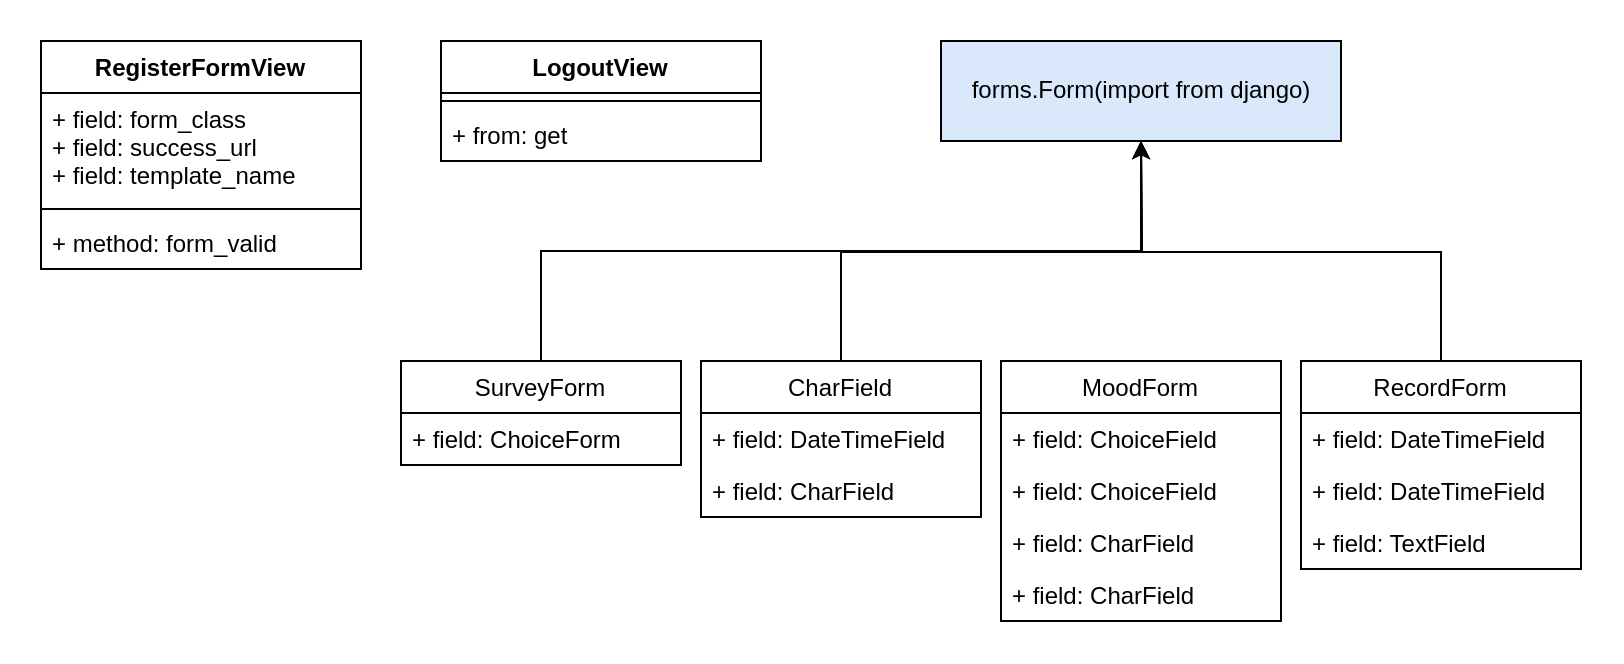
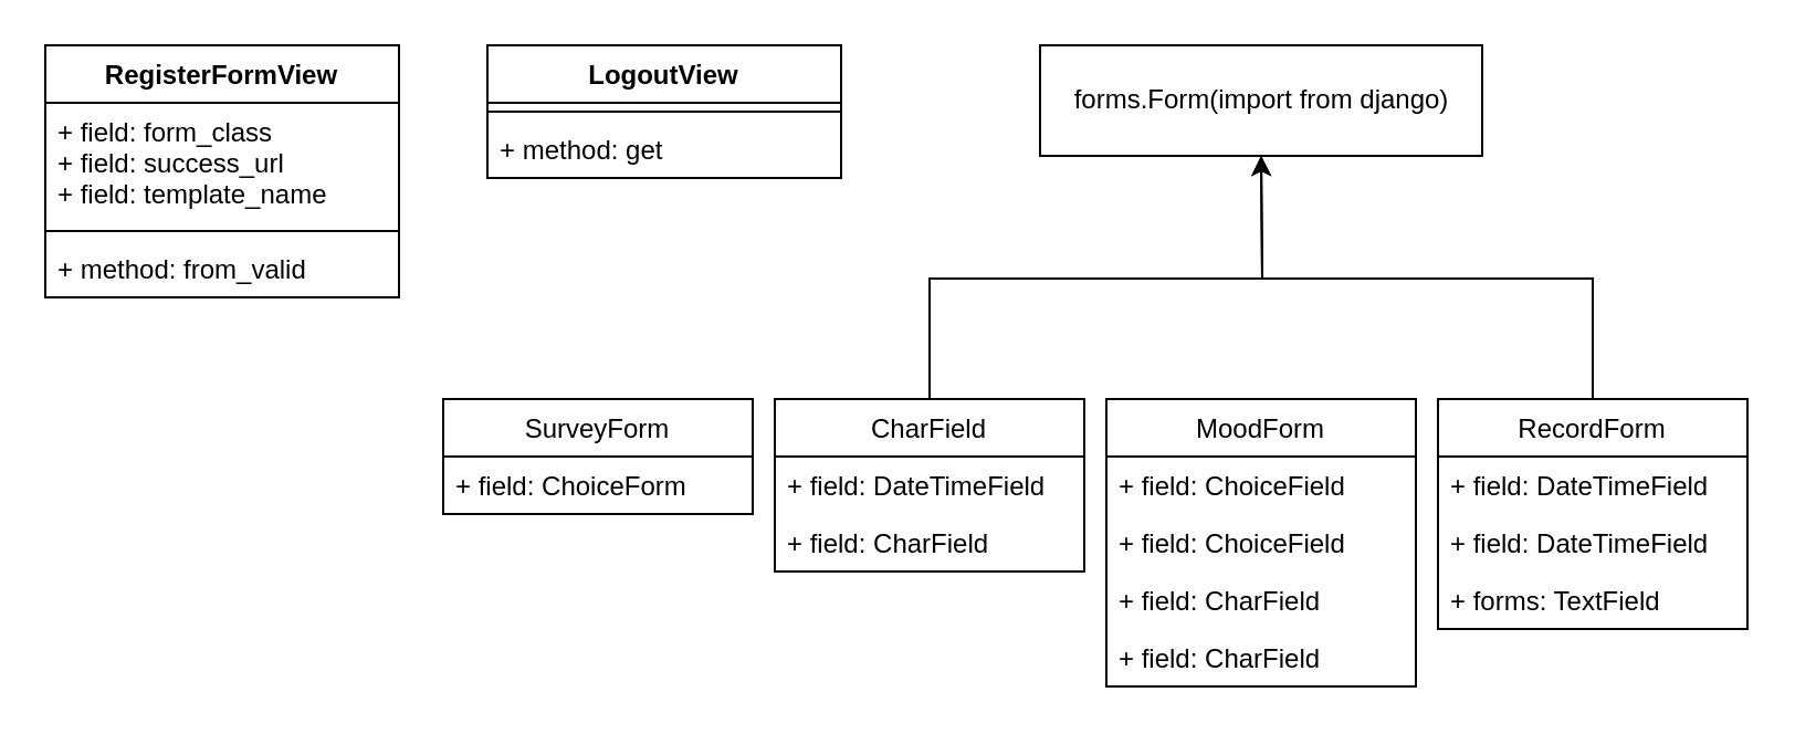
  <mxCell id="0" />
  <mxCell id="1" parent="0" />
  <mxCell id="2" value="LogoutView" style="swimlane;fontStyle=1;align=center;verticalAlign=top;childLayout=stackLayout;horizontal=1;startSize=26;horizontalStack=0;resizeParent=1;resizeParentMax=0;resizeLast=0;collapsible=1;marginBottom=0;" vertex="1" parent="1"><mxGeometry x="220" y="20" width="160" height="60" as="geometry" /></mxCell>
  <mxCell id="3" value="" style="line;strokeWidth=1;fillColor=none;align=left;verticalAlign=middle;spacingTop=-1;spacingLeft=3;spacingRight=3;rotatable=0;labelPosition=right;points=[];portConstraint=eastwest;" vertex="1" parent="2"><mxGeometry y="26" width="160" height="8" as="geometry" /></mxCell>
- <mxCell id="4" value="+ from: get" style="text;strokeColor=none;fillColor=none;align=left;verticalAlign=top;spacingLeft=4;spacingRight=4;overflow=hidden;rotatable=0;points=[[0,0.5],[1,0.5]];portConstraint=eastwest;" vertex="1" parent="2"><mxGeometry y="34" width="160" height="26" as="geometry" /></mxCell>
+ <mxCell id="4" value="+ method: get" style="text;strokeColor=none;fillColor=none;align=left;verticalAlign=top;spacingLeft=4;spacingRight=4;overflow=hidden;rotatable=0;points=[[0,0.5],[1,0.5]];portConstraint=eastwest;" vertex="1" parent="2"><mxGeometry y="34" width="160" height="26" as="geometry" /></mxCell>
  <mxCell id="5" value="RegisterFormView" style="swimlane;fontStyle=1;align=center;verticalAlign=top;childLayout=stackLayout;horizontal=1;startSize=26;horizontalStack=0;resizeParent=1;resizeParentMax=0;resizeLast=0;collapsible=1;marginBottom=0;" vertex="1" parent="1"><mxGeometry x="20" y="20" width="160" height="114" as="geometry" /></mxCell>
  <mxCell id="6" value="+ field: form_class&#10;+ field: success_url&#10;+ field: template_name" style="text;strokeColor=none;fillColor=none;align=left;verticalAlign=top;spacingLeft=4;spacingRight=4;overflow=hidden;rotatable=0;points=[[0,0.5],[1,0.5]];portConstraint=eastwest;" vertex="1" parent="5"><mxGeometry y="26" width="160" height="54" as="geometry" /></mxCell>
  <mxCell id="7" value="" style="line;strokeWidth=1;fillColor=none;align=left;verticalAlign=middle;spacingTop=-1;spacingLeft=3;spacingRight=3;rotatable=0;labelPosition=right;points=[];portConstraint=eastwest;" vertex="1" parent="5"><mxGeometry y="80" width="160" height="8" as="geometry" /></mxCell>
- <mxCell id="8" value="+ method: form_valid" style="text;strokeColor=none;fillColor=none;align=left;verticalAlign=top;spacingLeft=4;spacingRight=4;overflow=hidden;rotatable=0;points=[[0,0.5],[1,0.5]];portConstraint=eastwest;" vertex="1" parent="5"><mxGeometry y="88" width="160" height="26" as="geometry" /></mxCell>
- <mxCell id="9" value="forms.Form(import from django)" style="html=1;fillColor=#dae8fc;" vertex="1" parent="1"><mxGeometry x="470" y="20" width="200" height="50" as="geometry" /></mxCell>
+ <mxCell id="8" value="+ method: from_valid" style="text;strokeColor=none;fillColor=none;align=left;verticalAlign=top;spacingLeft=4;spacingRight=4;overflow=hidden;rotatable=0;points=[[0,0.5],[1,0.5]];portConstraint=eastwest;" vertex="1" parent="5"><mxGeometry y="88" width="160" height="26" as="geometry" /></mxCell>
+ <mxCell id="9" value="forms.Form(import from django)" style="html=1;" vertex="1" parent="1"><mxGeometry x="470" y="20" width="200" height="50" as="geometry" /></mxCell>
  <mxCell id="10" style="edgeStyle=orthogonalEdgeStyle;rounded=0;orthogonalLoop=1;jettySize=auto;html=1;exitX=0.5;exitY=0;exitDx=0;exitDy=0;" edge="1" parent="1" source="11"><mxGeometry relative="1" as="geometry"><mxPoint x="570" y="70" as="targetPoint" /></mxGeometry></mxCell>
  <mxCell id="11" value="RecordForm" style="swimlane;fontStyle=0;childLayout=stackLayout;horizontal=1;startSize=26;fillColor=none;horizontalStack=0;resizeParent=1;resizeParentMax=0;resizeLast=0;collapsible=1;marginBottom=0;" vertex="1" parent="1"><mxGeometry x="650" y="180" width="140" height="104" as="geometry" /></mxCell>
  <mxCell id="12" value="+ field: DateTimeField" style="text;strokeColor=none;fillColor=none;align=left;verticalAlign=top;spacingLeft=4;spacingRight=4;overflow=hidden;rotatable=0;points=[[0,0.5],[1,0.5]];portConstraint=eastwest;" vertex="1" parent="11"><mxGeometry y="26" width="140" height="26" as="geometry" /></mxCell>
  <mxCell id="13" value="+ field: DateTimeField" style="text;strokeColor=none;fillColor=none;align=left;verticalAlign=top;spacingLeft=4;spacingRight=4;overflow=hidden;rotatable=0;points=[[0,0.5],[1,0.5]];portConstraint=eastwest;" vertex="1" parent="11"><mxGeometry y="52" width="140" height="26" as="geometry" /></mxCell>
- <mxCell id="14" value="+ field: TextField" style="text;strokeColor=none;fillColor=none;align=left;verticalAlign=top;spacingLeft=4;spacingRight=4;overflow=hidden;rotatable=0;points=[[0,0.5],[1,0.5]];portConstraint=eastwest;" vertex="1" parent="11"><mxGeometry y="78" width="140" height="26" as="geometry" /></mxCell>
+ <mxCell id="14" value="+ forms: TextField" style="text;strokeColor=none;fillColor=none;align=left;verticalAlign=top;spacingLeft=4;spacingRight=4;overflow=hidden;rotatable=0;points=[[0,0.5],[1,0.5]];portConstraint=eastwest;" vertex="1" parent="11"><mxGeometry y="78" width="140" height="26" as="geometry" /></mxCell>
  <mxCell id="15" value="MoodForm" style="swimlane;fontStyle=0;childLayout=stackLayout;horizontal=1;startSize=26;fillColor=none;horizontalStack=0;resizeParent=1;resizeParentMax=0;resizeLast=0;collapsible=1;marginBottom=0;" vertex="1" parent="1"><mxGeometry x="500" y="180" width="140" height="130" as="geometry" /></mxCell>
  <mxCell id="16" value="+ field: ChoiceField" style="text;strokeColor=none;fillColor=none;align=left;verticalAlign=top;spacingLeft=4;spacingRight=4;overflow=hidden;rotatable=0;points=[[0,0.5],[1,0.5]];portConstraint=eastwest;" vertex="1" parent="15"><mxGeometry y="26" width="140" height="26" as="geometry" /></mxCell>
  <mxCell id="17" value="+ field: ChoiceField" style="text;strokeColor=none;fillColor=none;align=left;verticalAlign=top;spacingLeft=4;spacingRight=4;overflow=hidden;rotatable=0;points=[[0,0.5],[1,0.5]];portConstraint=eastwest;" vertex="1" parent="15"><mxGeometry y="52" width="140" height="26" as="geometry" /></mxCell>
  <mxCell id="18" value="+ field: CharField" style="text;strokeColor=none;fillColor=none;align=left;verticalAlign=top;spacingLeft=4;spacingRight=4;overflow=hidden;rotatable=0;points=[[0,0.5],[1,0.5]];portConstraint=eastwest;" vertex="1" parent="15"><mxGeometry y="78" width="140" height="26" as="geometry" /></mxCell>
  <mxCell id="19" value="+ field: CharField" style="text;strokeColor=none;fillColor=none;align=left;verticalAlign=top;spacingLeft=4;spacingRight=4;overflow=hidden;rotatable=0;points=[[0,0.5],[1,0.5]];portConstraint=eastwest;" vertex="1" parent="15"><mxGeometry y="104" width="140" height="26" as="geometry" /></mxCell>
  <mxCell id="20" style="edgeStyle=orthogonalEdgeStyle;rounded=0;orthogonalLoop=1;jettySize=auto;html=1;exitX=0.5;exitY=0;exitDx=0;exitDy=0;" edge="1" parent="1" source="21"><mxGeometry relative="1" as="geometry"><mxPoint x="570" y="70" as="targetPoint" /></mxGeometry></mxCell>
  <mxCell id="21" value="CharField" style="swimlane;fontStyle=0;childLayout=stackLayout;horizontal=1;startSize=26;fillColor=none;horizontalStack=0;resizeParent=1;resizeParentMax=0;resizeLast=0;collapsible=1;marginBottom=0;" vertex="1" parent="1"><mxGeometry x="350" y="180" width="140" height="78" as="geometry" /></mxCell>
  <mxCell id="22" value="+ field: DateTimeField" style="text;strokeColor=none;fillColor=none;align=left;verticalAlign=top;spacingLeft=4;spacingRight=4;overflow=hidden;rotatable=0;points=[[0,0.5],[1,0.5]];portConstraint=eastwest;" vertex="1" parent="21"><mxGeometry y="26" width="140" height="26" as="geometry" /></mxCell>
  <mxCell id="23" value="+ field: CharField" style="text;strokeColor=none;fillColor=none;align=left;verticalAlign=top;spacingLeft=4;spacingRight=4;overflow=hidden;rotatable=0;points=[[0,0.5],[1,0.5]];portConstraint=eastwest;" vertex="1" parent="21"><mxGeometry y="52" width="140" height="26" as="geometry" /></mxCell>
- <mxCell id="24" style="edgeStyle=orthogonalEdgeStyle;rounded=0;orthogonalLoop=1;jettySize=auto;html=1;exitX=0.5;exitY=0;exitDx=0;exitDy=0;entryX=0.5;entryY=1;entryDx=0;entryDy=0;" edge="1" parent="1" source="25" target="9"><mxGeometry relative="1" as="geometry" /></mxCell>
  <mxCell id="25" value="SurveyForm" style="swimlane;fontStyle=0;childLayout=stackLayout;horizontal=1;startSize=26;fillColor=none;horizontalStack=0;resizeParent=1;resizeParentMax=0;resizeLast=0;collapsible=1;marginBottom=0;strokeColor=#000000;" vertex="1" parent="1"><mxGeometry x="200" y="180" width="140" height="52" as="geometry" /></mxCell>
  <mxCell id="26" value="+ field: ChoiceForm" style="text;strokeColor=none;fillColor=none;align=left;verticalAlign=top;spacingLeft=4;spacingRight=4;overflow=hidden;rotatable=0;points=[[0,0.5],[1,0.5]];portConstraint=eastwest;" vertex="1" parent="25"><mxGeometry y="26" width="140" height="26" as="geometry" /></mxCell>
